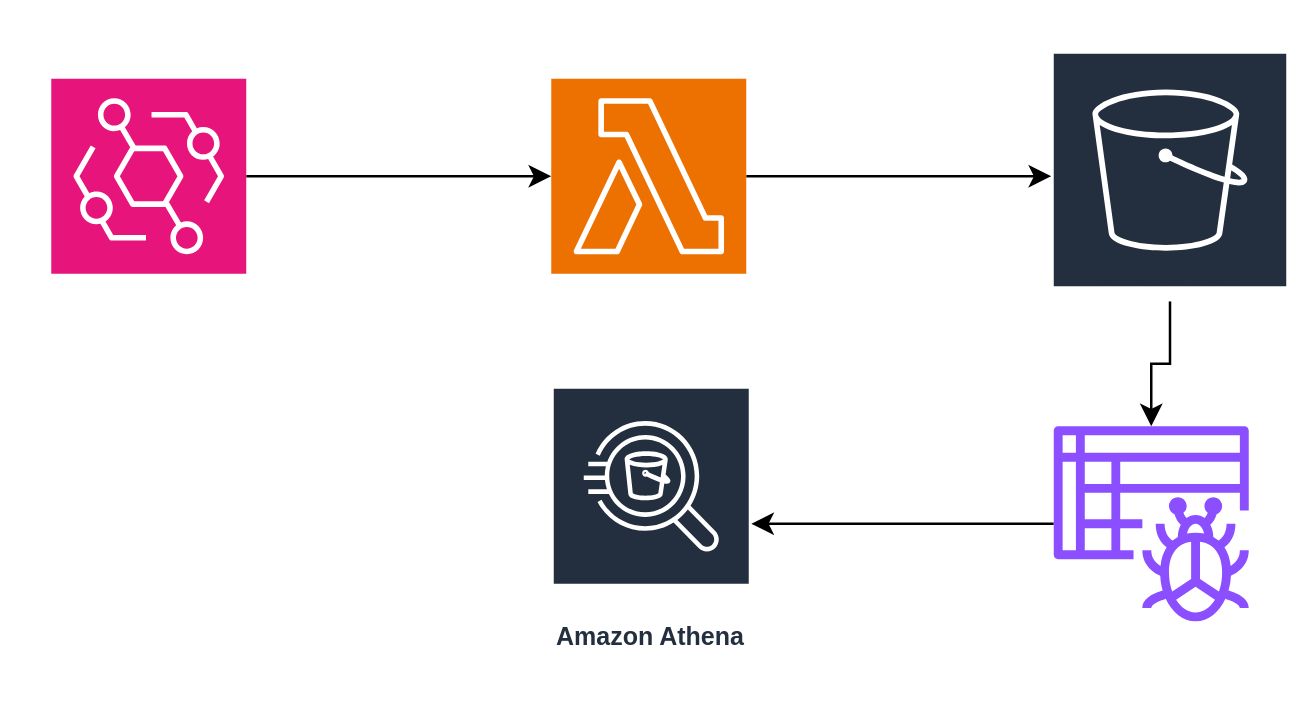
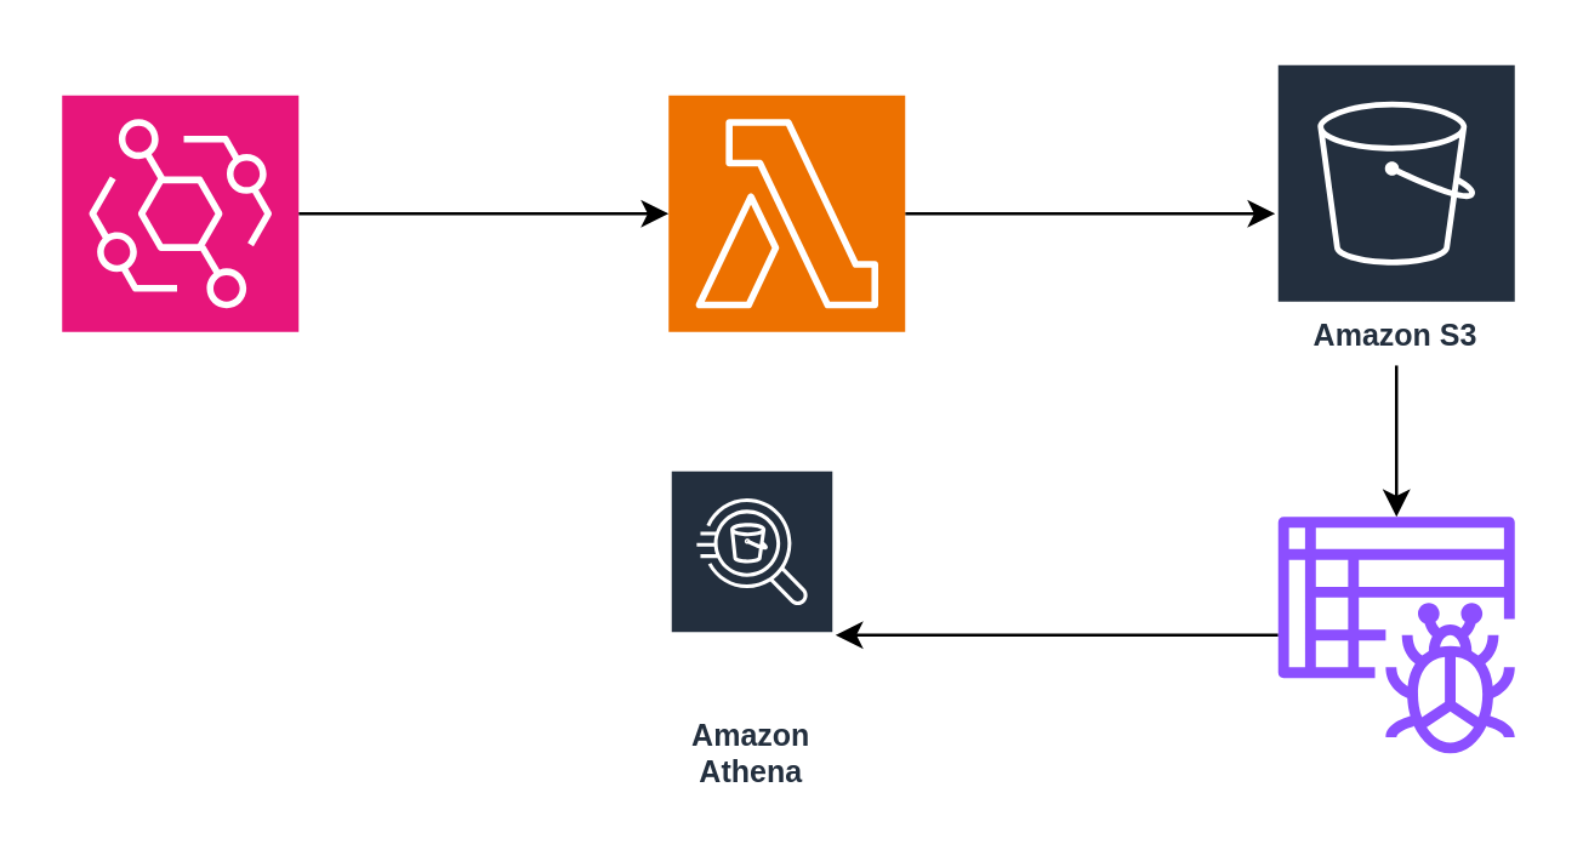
  <mxCell id="0" />
  <mxCell id="1" parent="0" />
  <mxCell id="2" style="edgeStyle=orthogonalEdgeStyle;rounded=0;orthogonalLoop=1;jettySize=auto;html=1;" edge="1" parent="1" source="3" target="5"><mxGeometry relative="1" as="geometry" /></mxCell>
  <mxCell id="3" value="" style="sketch=0;points=[[0,0,0],[0.25,0,0],[0.5,0,0],[0.75,0,0],[1,0,0],[0,1,0],[0.25,1,0],[0.5,1,0],[0.75,1,0],[1,1,0],[0,0.25,0],[0,0.5,0],[0,0.75,0],[1,0.25,0],[1,0.5,0],[1,0.75,0]];outlineConnect=0;fontColor=#232F3E;fillColor=#E7157B;strokeColor=#ffffff;dashed=0;verticalLabelPosition=bottom;verticalAlign=top;align=center;html=1;fontSize=12;fontStyle=0;aspect=fixed;shape=mxgraph.aws4.resourceIcon;resIcon=mxgraph.aws4.eventbridge;" vertex="1" parent="1"><mxGeometry x="20" y="31" width="78" height="78" as="geometry" /></mxCell>
  <mxCell id="4" style="edgeStyle=orthogonalEdgeStyle;rounded=0;orthogonalLoop=1;jettySize=auto;html=1;" edge="1" parent="1" source="5" target="7"><mxGeometry relative="1" as="geometry" /></mxCell>
  <mxCell id="5" value="" style="sketch=0;points=[[0,0,0],[0.25,0,0],[0.5,0,0],[0.75,0,0],[1,0,0],[0,1,0],[0.25,1,0],[0.5,1,0],[0.75,1,0],[1,1,0],[0,0.25,0],[0,0.5,0],[0,0.75,0],[1,0.25,0],[1,0.5,0],[1,0.75,0]];outlineConnect=0;fontColor=#232F3E;fillColor=#ED7100;strokeColor=#ffffff;dashed=0;verticalLabelPosition=bottom;verticalAlign=top;align=center;html=1;fontSize=12;fontStyle=0;aspect=fixed;shape=mxgraph.aws4.resourceIcon;resIcon=mxgraph.aws4.lambda;" vertex="1" parent="1"><mxGeometry x="220" y="31" width="78" height="78" as="geometry" /></mxCell>
  <mxCell id="6" style="edgeStyle=orthogonalEdgeStyle;rounded=0;orthogonalLoop=1;jettySize=auto;html=1;" edge="1" parent="1" source="7" target="9"><mxGeometry relative="1" as="geometry" /></mxCell>
- <mxCell id="7" value="Amazon S3" style="sketch=0;outlineConnect=0;fontColor=#232F3E;gradientColor=none;strokeColor=#ffffff;fillColor=#232F3E;dashed=0;verticalLabelPosition=middle;verticalAlign=bottom;align=center;html=1;whiteSpace=wrap;fontSize=10;fontStyle=1;spacing=3;shape=mxgraph.aws4.productIcon;prIcon=mxgraph.aws4.s3;" vertex="1" parent="1"><mxGeometry x="420" y="20" width="95" height="100" as="geometry" /></mxCell>
+ <mxCell id="7" value="Amazon S3" style="sketch=0;outlineConnect=0;fontColor=#232F3E;gradientColor=none;strokeColor=#ffffff;fillColor=#232F3E;dashed=0;verticalLabelPosition=middle;verticalAlign=bottom;align=center;html=1;whiteSpace=wrap;fontSize=10;fontStyle=1;spacing=3;shape=mxgraph.aws4.productIcon;prIcon=mxgraph.aws4.s3;" vertex="1" parent="1"><mxGeometry x="420" y="20" width="80" height="100" as="geometry" /></mxCell>
  <mxCell id="8" style="edgeStyle=orthogonalEdgeStyle;rounded=0;orthogonalLoop=1;jettySize=auto;html=1;" edge="1" parent="1" source="9" target="10"><mxGeometry relative="1" as="geometry" /></mxCell>
  <mxCell id="9" value="" style="sketch=0;outlineConnect=0;fontColor=#232F3E;gradientColor=none;fillColor=#8C4FFF;strokeColor=none;dashed=0;verticalLabelPosition=bottom;verticalAlign=top;align=center;html=1;fontSize=12;fontStyle=0;aspect=fixed;pointerEvents=1;shape=mxgraph.aws4.glue_crawlers;" vertex="1" parent="1"><mxGeometry x="421" y="170" width="78" height="78" as="geometry" /></mxCell>
- <mxCell id="10" value="Amazon Athena" style="sketch=0;outlineConnect=0;fontColor=#232F3E;gradientColor=none;strokeColor=#ffffff;fillColor=#232F3E;dashed=0;verticalLabelPosition=middle;verticalAlign=bottom;align=center;html=1;whiteSpace=wrap;fontSize=10;fontStyle=1;spacing=3;shape=mxgraph.aws4.productIcon;prIcon=mxgraph.aws4.athena;" vertex="1" parent="1"><mxGeometry x="220" y="154" width="80" height="110" as="geometry" /></mxCell>
+ <mxCell id="10" value="Amazon Athena" style="sketch=0;outlineConnect=0;fontColor=#232F3E;gradientColor=none;strokeColor=#ffffff;fillColor=#232F3E;dashed=0;verticalLabelPosition=middle;verticalAlign=bottom;align=center;html=1;whiteSpace=wrap;fontSize=10;fontStyle=1;spacing=3;shape=mxgraph.aws4.productIcon;prIcon=mxgraph.aws4.athena;" vertex="1" parent="1"><mxGeometry x="220" y="154" width="55" height="110" as="geometry" /></mxCell>
